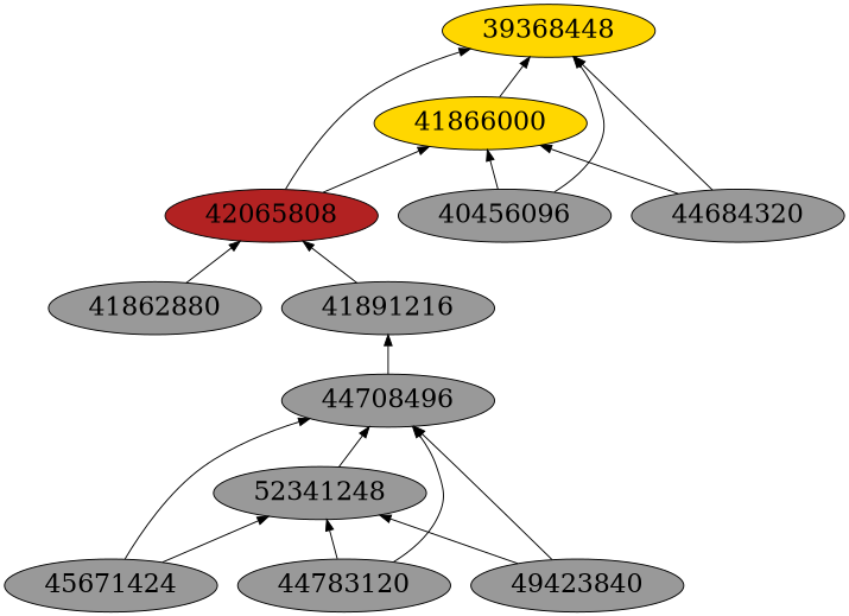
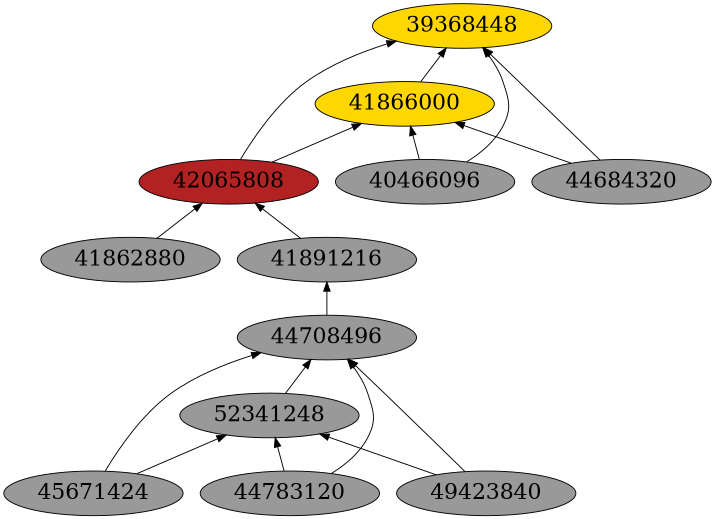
  digraph {
    fontsize=24
    rankdir=BT
    node [fillcolor=grey60 fontsize=24 shape=ellipse style=filled]
    edge [arrowhead=normal color=black constraint=true style=solid]
    44708496
    52341248
    45671424
    44783120
    49423840
    39368448 [fillcolor=gold]
    41866000 [fillcolor=gold]
    42065808 [fillcolor=firebrick]
    41862880
    41891216
-   40466096 [label=40456096]
+   40466096
    44684320
    subgraph sub_1 {
      subgraph sub_2 {
        44708496
        52341248
        45671424
        44783120
        49423840
      }
      subgraph sub_3 {
        39368448
        41866000
        42065808
        41862880
        41891216
        40466096
        44684320
      }
    }
    44708496 -> 41891216
    52341248 -> 44708496
    45671424 -> 44708496
    45671424 -> 52341248
    44783120 -> 44708496
    44783120 -> 52341248
    49423840 -> 44708496
    49423840 -> 52341248
    41866000 -> 39368448
    42065808 -> 39368448
    42065808 -> 41866000
    41862880 -> 42065808
    41891216 -> 42065808
    40466096 -> 39368448
    40466096 -> 41866000
    44684320 -> 39368448
    44684320 -> 41866000
  }
